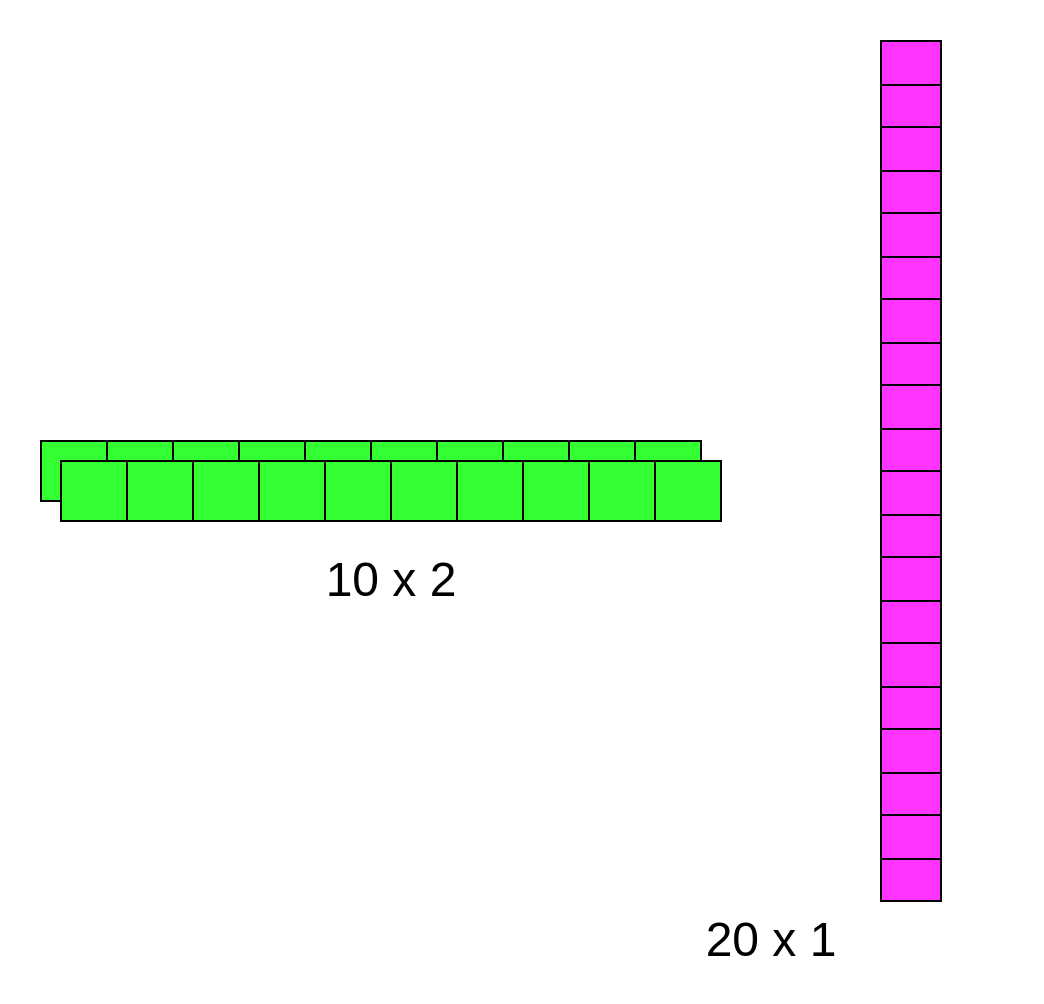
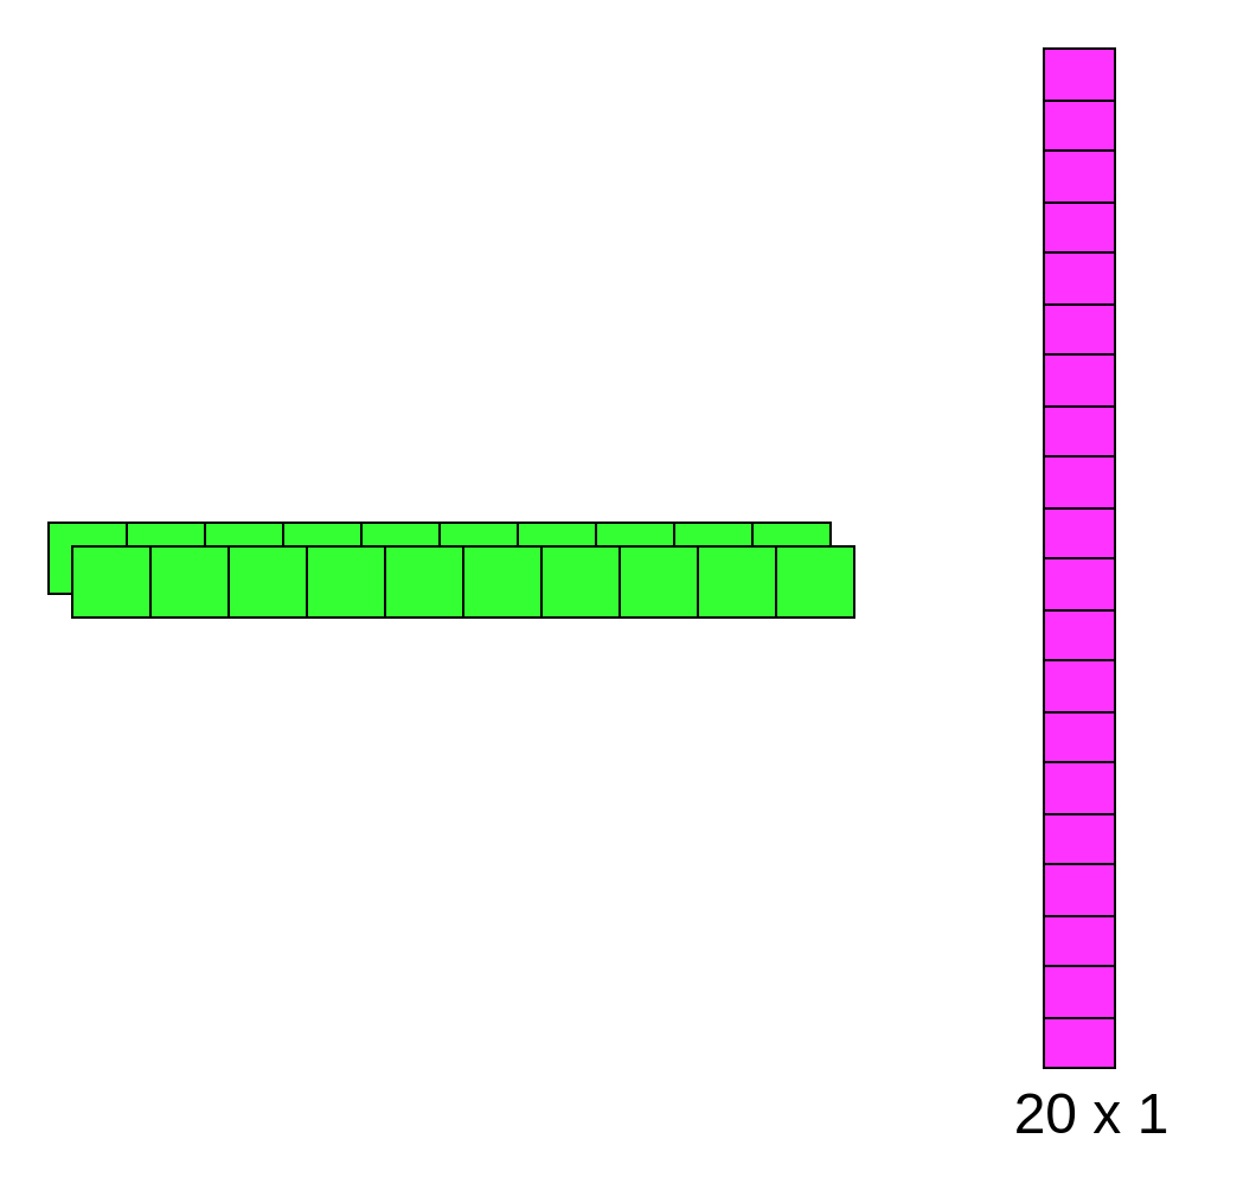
  <mxCell id="0" />
  <mxCell id="1" parent="0" />
  <mxCell id="2" value="" style="shape=table;startSize=0;container=1;collapsible=0;childLayout=tableLayout;fillColor=#33FF33;" vertex="1" parent="1"><mxGeometry x="20" y="220" width="330" height="30" as="geometry" /></mxCell>
  <mxCell id="3" value="" style="shape=partialRectangle;collapsible=0;dropTarget=0;pointerEvents=0;fillColor=none;top=0;left=0;bottom=0;right=0;points=[[0,0.5],[1,0.5]];portConstraint=eastwest;" vertex="1" parent="2"><mxGeometry width="330" height="30" as="geometry" /></mxCell>
  <mxCell id="4" value="" style="shape=partialRectangle;html=1;whiteSpace=wrap;connectable=0;overflow=hidden;fillColor=none;top=0;left=0;bottom=0;right=0;pointerEvents=1;" vertex="1" parent="3"><mxGeometry width="33" height="30" as="geometry" /></mxCell>
  <mxCell id="5" value="" style="shape=partialRectangle;html=1;whiteSpace=wrap;connectable=0;overflow=hidden;fillColor=none;top=0;left=0;bottom=0;right=0;pointerEvents=1;" vertex="1" parent="3"><mxGeometry x="33" width="33" height="30" as="geometry" /></mxCell>
  <mxCell id="6" value="" style="shape=partialRectangle;html=1;whiteSpace=wrap;connectable=0;overflow=hidden;fillColor=none;top=0;left=0;bottom=0;right=0;pointerEvents=1;" vertex="1" parent="3"><mxGeometry x="66" width="33" height="30" as="geometry" /></mxCell>
  <mxCell id="7" value="" style="shape=partialRectangle;html=1;whiteSpace=wrap;connectable=0;overflow=hidden;fillColor=none;top=0;left=0;bottom=0;right=0;pointerEvents=1;" vertex="1" parent="3"><mxGeometry x="99" width="33" height="30" as="geometry" /></mxCell>
  <mxCell id="8" value="" style="shape=partialRectangle;html=1;whiteSpace=wrap;connectable=0;overflow=hidden;fillColor=none;top=0;left=0;bottom=0;right=0;pointerEvents=1;" vertex="1" parent="3"><mxGeometry x="132" width="33" height="30" as="geometry" /></mxCell>
  <mxCell id="9" value="" style="shape=partialRectangle;html=1;whiteSpace=wrap;connectable=0;overflow=hidden;fillColor=none;top=0;left=0;bottom=0;right=0;pointerEvents=1;" vertex="1" parent="3"><mxGeometry x="165" width="33" height="30" as="geometry" /></mxCell>
  <mxCell id="10" value="" style="shape=partialRectangle;html=1;whiteSpace=wrap;connectable=0;overflow=hidden;fillColor=none;top=0;left=0;bottom=0;right=0;pointerEvents=1;" vertex="1" parent="3"><mxGeometry x="198" width="33" height="30" as="geometry" /></mxCell>
  <mxCell id="11" value="" style="shape=partialRectangle;html=1;whiteSpace=wrap;connectable=0;overflow=hidden;fillColor=none;top=0;left=0;bottom=0;right=0;pointerEvents=1;" vertex="1" parent="3"><mxGeometry x="231" width="33" height="30" as="geometry" /></mxCell>
  <mxCell id="12" value="" style="shape=partialRectangle;html=1;whiteSpace=wrap;connectable=0;overflow=hidden;fillColor=none;top=0;left=0;bottom=0;right=0;pointerEvents=1;" vertex="1" parent="3"><mxGeometry x="264" width="33" height="30" as="geometry" /></mxCell>
  <mxCell id="13" value="" style="shape=partialRectangle;html=1;whiteSpace=wrap;connectable=0;overflow=hidden;fillColor=none;top=0;left=0;bottom=0;right=0;pointerEvents=1;" vertex="1" parent="3"><mxGeometry x="297" width="33" height="30" as="geometry" /></mxCell>
  <mxCell id="14" value="" style="shape=table;startSize=0;container=1;collapsible=0;childLayout=tableLayout;fillColor=#FF33FF;" vertex="1" parent="1"><mxGeometry x="440" y="20" width="30" height="430" as="geometry" /></mxCell>
  <mxCell id="15" value="" style="shape=partialRectangle;collapsible=0;dropTarget=0;pointerEvents=0;fillColor=none;top=0;left=0;bottom=0;right=0;points=[[0,0.5],[1,0.5]];portConstraint=eastwest;" vertex="1" parent="14"><mxGeometry width="30" height="22" as="geometry" /></mxCell>
  <mxCell id="16" value="" style="shape=partialRectangle;html=1;whiteSpace=wrap;connectable=0;overflow=hidden;fillColor=none;top=0;left=0;bottom=0;right=0;pointerEvents=1;" vertex="1" parent="15"><mxGeometry width="30" height="22" as="geometry" /></mxCell>
  <mxCell id="17" value="" style="shape=partialRectangle;collapsible=0;dropTarget=0;pointerEvents=0;fillColor=none;top=0;left=0;bottom=0;right=0;points=[[0,0.5],[1,0.5]];portConstraint=eastwest;" vertex="1" parent="14"><mxGeometry y="22" width="30" height="21" as="geometry" /></mxCell>
  <mxCell id="18" value="" style="shape=partialRectangle;html=1;whiteSpace=wrap;connectable=0;overflow=hidden;fillColor=none;top=0;left=0;bottom=0;right=0;pointerEvents=1;" vertex="1" parent="17"><mxGeometry width="30" height="21" as="geometry" /></mxCell>
  <mxCell id="19" value="" style="shape=partialRectangle;collapsible=0;dropTarget=0;pointerEvents=0;fillColor=none;top=0;left=0;bottom=0;right=0;points=[[0,0.5],[1,0.5]];portConstraint=eastwest;" vertex="1" parent="14"><mxGeometry y="43" width="30" height="22" as="geometry" /></mxCell>
  <mxCell id="20" value="" style="shape=partialRectangle;html=1;whiteSpace=wrap;connectable=0;overflow=hidden;fillColor=none;top=0;left=0;bottom=0;right=0;pointerEvents=1;" vertex="1" parent="19"><mxGeometry width="30" height="22" as="geometry" /></mxCell>
  <mxCell id="21" value="" style="shape=partialRectangle;collapsible=0;dropTarget=0;pointerEvents=0;fillColor=none;top=0;left=0;bottom=0;right=0;points=[[0,0.5],[1,0.5]];portConstraint=eastwest;" vertex="1" parent="14"><mxGeometry y="65" width="30" height="21" as="geometry" /></mxCell>
  <mxCell id="22" value="" style="shape=partialRectangle;html=1;whiteSpace=wrap;connectable=0;overflow=hidden;fillColor=none;top=0;left=0;bottom=0;right=0;pointerEvents=1;" vertex="1" parent="21"><mxGeometry width="30" height="21" as="geometry" /></mxCell>
  <mxCell id="23" value="" style="shape=partialRectangle;collapsible=0;dropTarget=0;pointerEvents=0;fillColor=none;top=0;left=0;bottom=0;right=0;points=[[0,0.5],[1,0.5]];portConstraint=eastwest;" vertex="1" parent="14"><mxGeometry y="86" width="30" height="22" as="geometry" /></mxCell>
  <mxCell id="24" value="" style="shape=partialRectangle;html=1;whiteSpace=wrap;connectable=0;overflow=hidden;fillColor=none;top=0;left=0;bottom=0;right=0;pointerEvents=1;" vertex="1" parent="23"><mxGeometry width="30" height="22" as="geometry" /></mxCell>
  <mxCell id="25" value="" style="shape=partialRectangle;collapsible=0;dropTarget=0;pointerEvents=0;fillColor=none;top=0;left=0;bottom=0;right=0;points=[[0,0.5],[1,0.5]];portConstraint=eastwest;" vertex="1" parent="14"><mxGeometry y="108" width="30" height="21" as="geometry" /></mxCell>
  <mxCell id="26" value="" style="shape=partialRectangle;html=1;whiteSpace=wrap;connectable=0;overflow=hidden;fillColor=none;top=0;left=0;bottom=0;right=0;pointerEvents=1;" vertex="1" parent="25"><mxGeometry width="30" height="21" as="geometry" /></mxCell>
  <mxCell id="27" value="" style="shape=partialRectangle;collapsible=0;dropTarget=0;pointerEvents=0;fillColor=none;top=0;left=0;bottom=0;right=0;points=[[0,0.5],[1,0.5]];portConstraint=eastwest;" vertex="1" parent="14"><mxGeometry y="129" width="30" height="22" as="geometry" /></mxCell>
  <mxCell id="28" value="" style="shape=partialRectangle;html=1;whiteSpace=wrap;connectable=0;overflow=hidden;fillColor=none;top=0;left=0;bottom=0;right=0;pointerEvents=1;" vertex="1" parent="27"><mxGeometry width="30" height="22" as="geometry" /></mxCell>
  <mxCell id="29" value="" style="shape=partialRectangle;collapsible=0;dropTarget=0;pointerEvents=0;fillColor=none;top=0;left=0;bottom=0;right=0;points=[[0,0.5],[1,0.5]];portConstraint=eastwest;" vertex="1" parent="14"><mxGeometry y="151" width="30" height="21" as="geometry" /></mxCell>
  <mxCell id="30" value="" style="shape=partialRectangle;html=1;whiteSpace=wrap;connectable=0;overflow=hidden;fillColor=none;top=0;left=0;bottom=0;right=0;pointerEvents=1;" vertex="1" parent="29"><mxGeometry width="30" height="21" as="geometry" /></mxCell>
  <mxCell id="31" value="" style="shape=partialRectangle;collapsible=0;dropTarget=0;pointerEvents=0;fillColor=none;top=0;left=0;bottom=0;right=0;points=[[0,0.5],[1,0.5]];portConstraint=eastwest;" vertex="1" parent="14"><mxGeometry y="172" width="30" height="22" as="geometry" /></mxCell>
  <mxCell id="32" value="" style="shape=partialRectangle;html=1;whiteSpace=wrap;connectable=0;overflow=hidden;fillColor=none;top=0;left=0;bottom=0;right=0;pointerEvents=1;" vertex="1" parent="31"><mxGeometry width="30" height="22" as="geometry" /></mxCell>
  <mxCell id="33" value="" style="shape=partialRectangle;collapsible=0;dropTarget=0;pointerEvents=0;fillColor=none;top=0;left=0;bottom=0;right=0;points=[[0,0.5],[1,0.5]];portConstraint=eastwest;" vertex="1" parent="14"><mxGeometry y="194" width="30" height="21" as="geometry" /></mxCell>
  <mxCell id="34" value="" style="shape=partialRectangle;html=1;whiteSpace=wrap;connectable=0;overflow=hidden;fillColor=none;top=0;left=0;bottom=0;right=0;pointerEvents=1;" vertex="1" parent="33"><mxGeometry width="30" height="21" as="geometry" /></mxCell>
  <mxCell id="35" value="" style="shape=partialRectangle;collapsible=0;dropTarget=0;pointerEvents=0;fillColor=none;top=0;left=0;bottom=0;right=0;points=[[0,0.5],[1,0.5]];portConstraint=eastwest;" vertex="1" parent="14"><mxGeometry y="215" width="30" height="22" as="geometry" /></mxCell>
  <mxCell id="36" value="" style="shape=partialRectangle;html=1;whiteSpace=wrap;connectable=0;overflow=hidden;fillColor=none;top=0;left=0;bottom=0;right=0;pointerEvents=1;" vertex="1" parent="35"><mxGeometry width="30" height="22" as="geometry" /></mxCell>
  <mxCell id="37" value="" style="shape=partialRectangle;collapsible=0;dropTarget=0;pointerEvents=0;fillColor=none;top=0;left=0;bottom=0;right=0;points=[[0,0.5],[1,0.5]];portConstraint=eastwest;" vertex="1" parent="14"><mxGeometry y="237" width="30" height="21" as="geometry" /></mxCell>
  <mxCell id="38" value="" style="shape=partialRectangle;html=1;whiteSpace=wrap;connectable=0;overflow=hidden;fillColor=none;top=0;left=0;bottom=0;right=0;pointerEvents=1;" vertex="1" parent="37"><mxGeometry width="30" height="21" as="geometry" /></mxCell>
  <mxCell id="39" value="" style="shape=partialRectangle;collapsible=0;dropTarget=0;pointerEvents=0;fillColor=none;top=0;left=0;bottom=0;right=0;points=[[0,0.5],[1,0.5]];portConstraint=eastwest;" vertex="1" parent="14"><mxGeometry y="258" width="30" height="22" as="geometry" /></mxCell>
  <mxCell id="40" value="" style="shape=partialRectangle;html=1;whiteSpace=wrap;connectable=0;overflow=hidden;fillColor=none;top=0;left=0;bottom=0;right=0;pointerEvents=1;" vertex="1" parent="39"><mxGeometry width="30" height="22" as="geometry" /></mxCell>
  <mxCell id="41" value="" style="shape=partialRectangle;collapsible=0;dropTarget=0;pointerEvents=0;fillColor=none;top=0;left=0;bottom=0;right=0;points=[[0,0.5],[1,0.5]];portConstraint=eastwest;" vertex="1" parent="14"><mxGeometry y="280" width="30" height="21" as="geometry" /></mxCell>
  <mxCell id="42" value="" style="shape=partialRectangle;html=1;whiteSpace=wrap;connectable=0;overflow=hidden;fillColor=none;top=0;left=0;bottom=0;right=0;pointerEvents=1;" vertex="1" parent="41"><mxGeometry width="30" height="21" as="geometry" /></mxCell>
  <mxCell id="43" value="" style="shape=partialRectangle;collapsible=0;dropTarget=0;pointerEvents=0;fillColor=none;top=0;left=0;bottom=0;right=0;points=[[0,0.5],[1,0.5]];portConstraint=eastwest;" vertex="1" parent="14"><mxGeometry y="301" width="30" height="22" as="geometry" /></mxCell>
  <mxCell id="44" value="" style="shape=partialRectangle;html=1;whiteSpace=wrap;connectable=0;overflow=hidden;fillColor=none;top=0;left=0;bottom=0;right=0;pointerEvents=1;" vertex="1" parent="43"><mxGeometry width="30" height="22" as="geometry" /></mxCell>
  <mxCell id="45" value="" style="shape=partialRectangle;collapsible=0;dropTarget=0;pointerEvents=0;fillColor=none;top=0;left=0;bottom=0;right=0;points=[[0,0.5],[1,0.5]];portConstraint=eastwest;" vertex="1" parent="14"><mxGeometry y="323" width="30" height="21" as="geometry" /></mxCell>
  <mxCell id="46" value="" style="shape=partialRectangle;html=1;whiteSpace=wrap;connectable=0;overflow=hidden;fillColor=none;top=0;left=0;bottom=0;right=0;pointerEvents=1;" vertex="1" parent="45"><mxGeometry width="30" height="21" as="geometry" /></mxCell>
  <mxCell id="47" value="" style="shape=partialRectangle;collapsible=0;dropTarget=0;pointerEvents=0;fillColor=none;top=0;left=0;bottom=0;right=0;points=[[0,0.5],[1,0.5]];portConstraint=eastwest;" vertex="1" parent="14"><mxGeometry y="344" width="30" height="22" as="geometry" /></mxCell>
  <mxCell id="48" value="" style="shape=partialRectangle;html=1;whiteSpace=wrap;connectable=0;overflow=hidden;fillColor=none;top=0;left=0;bottom=0;right=0;pointerEvents=1;" vertex="1" parent="47"><mxGeometry width="30" height="22" as="geometry" /></mxCell>
  <mxCell id="49" value="" style="shape=partialRectangle;collapsible=0;dropTarget=0;pointerEvents=0;fillColor=none;top=0;left=0;bottom=0;right=0;points=[[0,0.5],[1,0.5]];portConstraint=eastwest;" vertex="1" parent="14"><mxGeometry y="366" width="30" height="21" as="geometry" /></mxCell>
  <mxCell id="50" value="" style="shape=partialRectangle;html=1;whiteSpace=wrap;connectable=0;overflow=hidden;fillColor=none;top=0;left=0;bottom=0;right=0;pointerEvents=1;" vertex="1" parent="49"><mxGeometry width="30" height="21" as="geometry" /></mxCell>
  <mxCell id="51" value="" style="shape=partialRectangle;collapsible=0;dropTarget=0;pointerEvents=0;fillColor=none;top=0;left=0;bottom=0;right=0;points=[[0,0.5],[1,0.5]];portConstraint=eastwest;" vertex="1" parent="14"><mxGeometry y="387" width="30" height="22" as="geometry" /></mxCell>
  <mxCell id="52" value="" style="shape=partialRectangle;html=1;whiteSpace=wrap;connectable=0;overflow=hidden;fillColor=none;top=0;left=0;bottom=0;right=0;pointerEvents=1;" vertex="1" parent="51"><mxGeometry width="30" height="22" as="geometry" /></mxCell>
  <mxCell id="53" value="" style="shape=partialRectangle;collapsible=0;dropTarget=0;pointerEvents=0;fillColor=none;top=0;left=0;bottom=0;right=0;points=[[0,0.5],[1,0.5]];portConstraint=eastwest;" vertex="1" parent="14"><mxGeometry y="409" width="30" height="21" as="geometry" /></mxCell>
  <mxCell id="54" value="" style="shape=partialRectangle;html=1;whiteSpace=wrap;connectable=0;overflow=hidden;fillColor=none;top=0;left=0;bottom=0;right=0;pointerEvents=1;" vertex="1" parent="53"><mxGeometry width="30" height="21" as="geometry" /></mxCell>
  <mxCell id="55" value="" style="shape=table;startSize=0;container=1;collapsible=0;childLayout=tableLayout;fillColor=#33FF33;" vertex="1" parent="1"><mxGeometry x="30" y="230" width="330" height="30" as="geometry" /></mxCell>
  <mxCell id="56" value="" style="shape=partialRectangle;collapsible=0;dropTarget=0;pointerEvents=0;fillColor=none;top=0;left=0;bottom=0;right=0;points=[[0,0.5],[1,0.5]];portConstraint=eastwest;" vertex="1" parent="55"><mxGeometry width="330" height="30" as="geometry" /></mxCell>
  <mxCell id="57" value="" style="shape=partialRectangle;html=1;whiteSpace=wrap;connectable=0;overflow=hidden;fillColor=none;top=0;left=0;bottom=0;right=0;pointerEvents=1;" vertex="1" parent="56"><mxGeometry width="33" height="30" as="geometry" /></mxCell>
  <mxCell id="58" value="" style="shape=partialRectangle;html=1;whiteSpace=wrap;connectable=0;overflow=hidden;fillColor=none;top=0;left=0;bottom=0;right=0;pointerEvents=1;" vertex="1" parent="56"><mxGeometry x="33" width="33" height="30" as="geometry" /></mxCell>
  <mxCell id="59" value="" style="shape=partialRectangle;html=1;whiteSpace=wrap;connectable=0;overflow=hidden;fillColor=none;top=0;left=0;bottom=0;right=0;pointerEvents=1;" vertex="1" parent="56"><mxGeometry x="66" width="33" height="30" as="geometry" /></mxCell>
  <mxCell id="60" value="" style="shape=partialRectangle;html=1;whiteSpace=wrap;connectable=0;overflow=hidden;fillColor=none;top=0;left=0;bottom=0;right=0;pointerEvents=1;" vertex="1" parent="56"><mxGeometry x="99" width="33" height="30" as="geometry" /></mxCell>
  <mxCell id="61" value="" style="shape=partialRectangle;html=1;whiteSpace=wrap;connectable=0;overflow=hidden;fillColor=none;top=0;left=0;bottom=0;right=0;pointerEvents=1;" vertex="1" parent="56"><mxGeometry x="132" width="33" height="30" as="geometry" /></mxCell>
  <mxCell id="62" value="" style="shape=partialRectangle;html=1;whiteSpace=wrap;connectable=0;overflow=hidden;fillColor=none;top=0;left=0;bottom=0;right=0;pointerEvents=1;" vertex="1" parent="56"><mxGeometry x="165" width="33" height="30" as="geometry" /></mxCell>
  <mxCell id="63" value="" style="shape=partialRectangle;html=1;whiteSpace=wrap;connectable=0;overflow=hidden;fillColor=none;top=0;left=0;bottom=0;right=0;pointerEvents=1;" vertex="1" parent="56"><mxGeometry x="198" width="33" height="30" as="geometry" /></mxCell>
  <mxCell id="64" value="" style="shape=partialRectangle;html=1;whiteSpace=wrap;connectable=0;overflow=hidden;fillColor=none;top=0;left=0;bottom=0;right=0;pointerEvents=1;" vertex="1" parent="56"><mxGeometry x="231" width="33" height="30" as="geometry" /></mxCell>
  <mxCell id="65" value="" style="shape=partialRectangle;html=1;whiteSpace=wrap;connectable=0;overflow=hidden;fillColor=none;top=0;left=0;bottom=0;right=0;pointerEvents=1;" vertex="1" parent="56"><mxGeometry x="264" width="33" height="30" as="geometry" /></mxCell>
  <mxCell id="66" value="" style="shape=partialRectangle;html=1;whiteSpace=wrap;connectable=0;overflow=hidden;fillColor=none;top=0;left=0;bottom=0;right=0;pointerEvents=1;" vertex="1" parent="56"><mxGeometry x="297" width="33" height="30" as="geometry" /></mxCell>
- <mxCell id="67" value="&lt;font style=&quot;font-size: 24px&quot;&gt;10 x 2&lt;/font&gt;" style="text;html=1;resizable=0;autosize=1;align=center;verticalAlign=middle;points=[];fillColor=none;strokeColor=none;rounded=0;" vertex="1" parent="1"><mxGeometry x="155" y="280" width="80" height="20" as="geometry" /></mxCell>
- <mxCell id="68" value="&lt;font style=&quot;font-size: 24px&quot;&gt;20 x 1&lt;/font&gt;" style="text;html=1;resizable=0;autosize=1;align=center;verticalAlign=middle;points=[];fillColor=none;strokeColor=none;rounded=0;" vertex="1" parent="1"><mxGeometry x="345" y="460" width="80" height="20" as="geometry" /></mxCell>
+ <mxCell id="68" value="&lt;font style=&quot;font-size: 24px&quot;&gt;20 x 1&lt;/font&gt;" style="text;html=1;resizable=0;autosize=1;align=center;verticalAlign=middle;points=[];fillColor=none;strokeColor=none;rounded=0;" vertex="1" parent="1"><mxGeometry x="420" y="460" width="80" height="20" as="geometry" /></mxCell>
